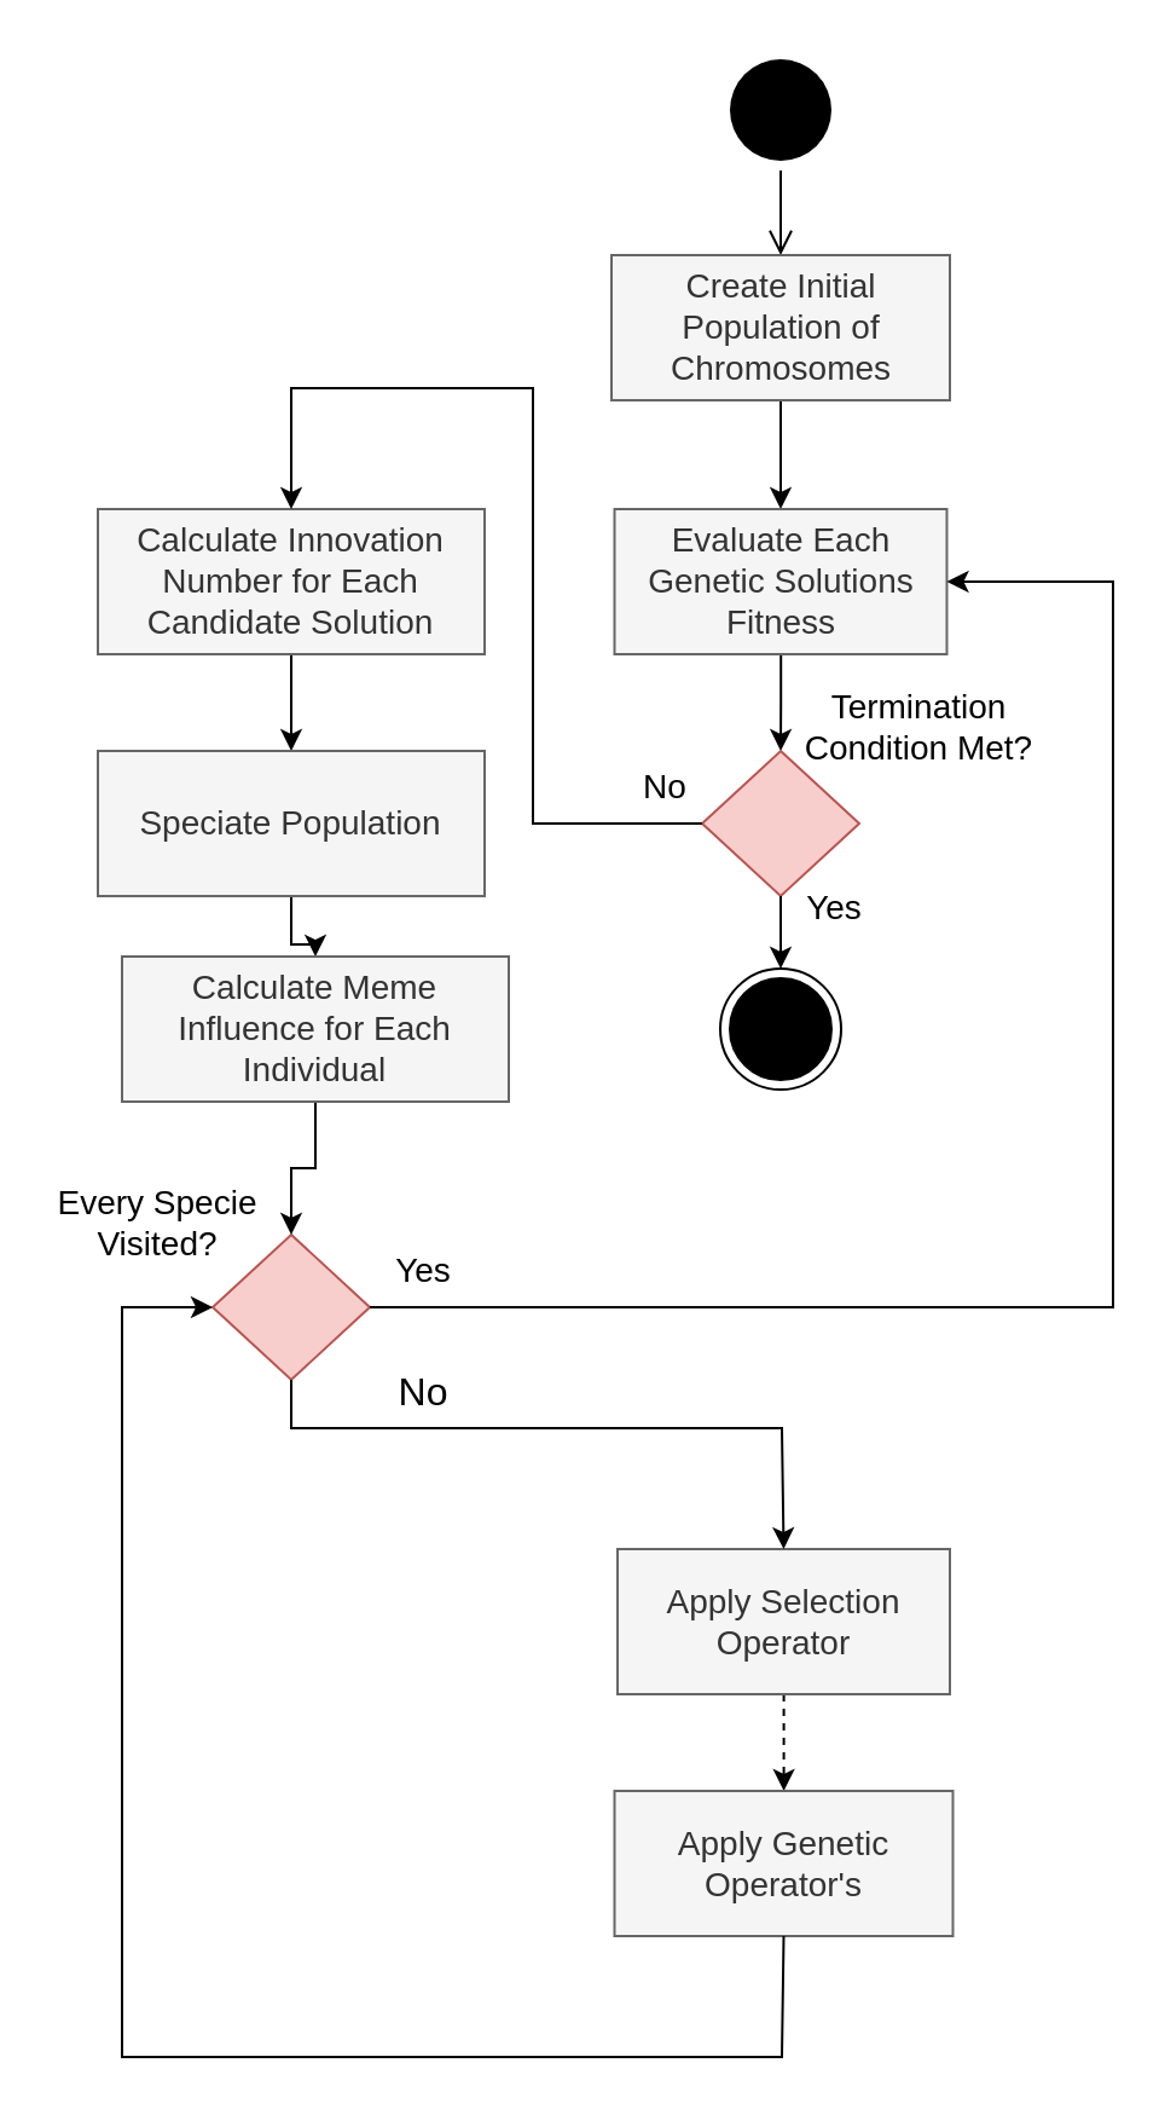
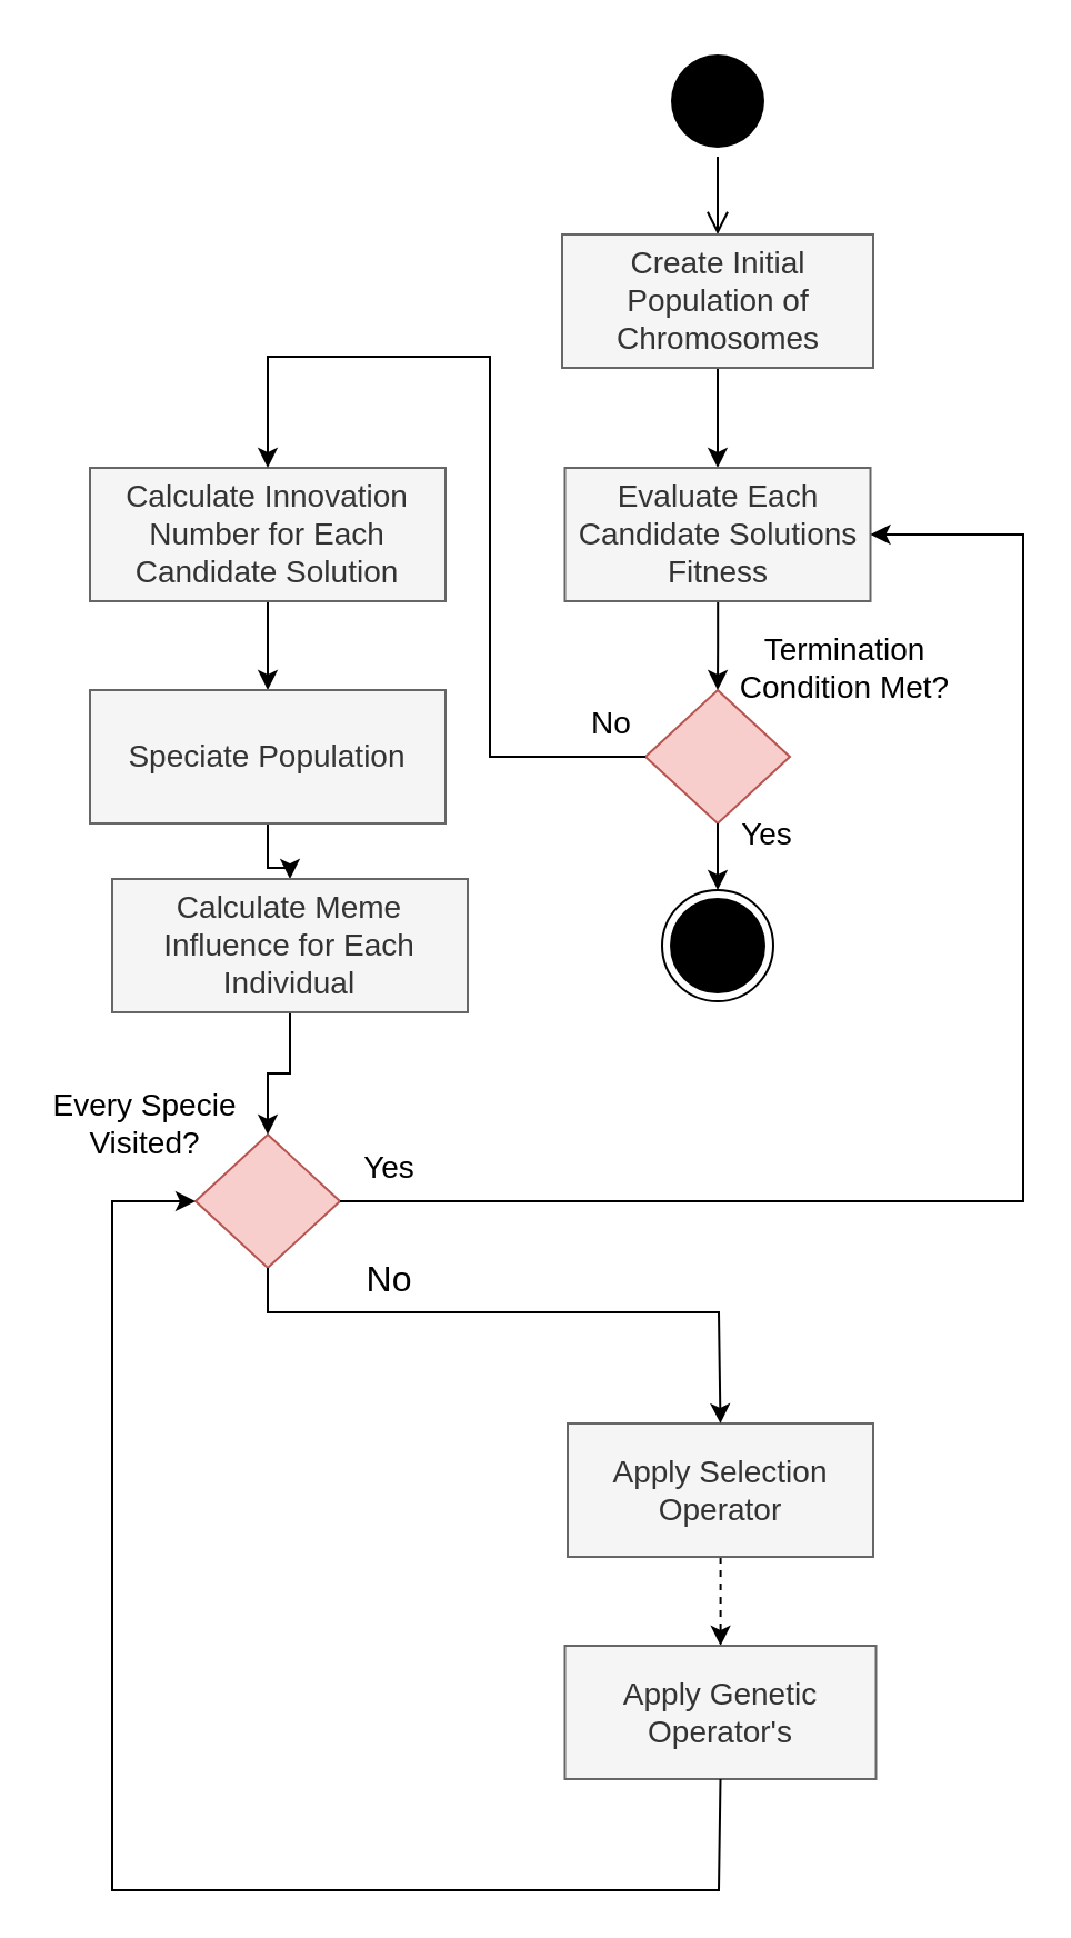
  <mxCell id="0" />
  <mxCell id="1" parent="0" />
  <mxCell id="2" value="" style="ellipse;html=1;shape=startState;fillColor=#000000;strokeColor=none;" vertex="1" parent="1"><mxGeometry x="297.5" y="20" width="50" height="50" as="geometry" /></mxCell>
  <mxCell id="3" value="" style="edgeStyle=orthogonalEdgeStyle;html=1;verticalAlign=bottom;endArrow=open;endSize=8;strokeColor=#000000;rounded=0;entryX=0.5;entryY=0;entryDx=0;entryDy=0;" edge="1" source="2" parent="1" target="5"><mxGeometry relative="1" as="geometry"><mxPoint x="415" y="110" as="targetPoint" /></mxGeometry></mxCell>
  <mxCell id="4" style="edgeStyle=orthogonalEdgeStyle;rounded=0;orthogonalLoop=1;jettySize=auto;html=1;entryX=0.5;entryY=0;entryDx=0;entryDy=0;" edge="1" parent="1" source="5" target="7"><mxGeometry relative="1" as="geometry"><mxPoint x="260" y="220" as="targetPoint" /></mxGeometry></mxCell>
  <mxCell id="5" value="Create Initial Population of Chromosomes" style="html=1;whiteSpace=wrap;fillColor=#f5f5f5;fontColor=#333333;strokeColor=#666666;fontSize=14;" vertex="1" parent="1"><mxGeometry x="252.5" y="105" width="140" height="60" as="geometry" /></mxCell>
  <mxCell id="6" value="" style="edgeStyle=orthogonalEdgeStyle;rounded=0;orthogonalLoop=1;jettySize=auto;html=1;" edge="1" parent="1" source="7" target="17"><mxGeometry relative="1" as="geometry" /></mxCell>
- <mxCell id="7" value="Evaluate Each Genetic Solutions Fitness" style="html=1;whiteSpace=wrap;fillColor=#f5f5f5;fontColor=#333333;strokeColor=#666666;fontSize=14;" vertex="1" parent="1"><mxGeometry x="253.75" y="210" width="137.5" height="60" as="geometry" /></mxCell>
+ <mxCell id="7" value="Evaluate Each Candidate Solutions Fitness" style="html=1;whiteSpace=wrap;fillColor=#f5f5f5;fontColor=#333333;strokeColor=#666666;fontSize=14;" vertex="1" parent="1"><mxGeometry x="253.75" y="210" width="137.5" height="60" as="geometry" /></mxCell>
  <mxCell id="8" value="" style="edgeStyle=orthogonalEdgeStyle;rounded=0;orthogonalLoop=1;jettySize=auto;html=1;" edge="1" parent="1" source="9" target="11"><mxGeometry relative="1" as="geometry" /></mxCell>
  <mxCell id="9" value="Calculate Innovation Number for Each Candidate Solution" style="html=1;whiteSpace=wrap;fillColor=#f5f5f5;fontColor=#333333;strokeColor=#666666;fontSize=14;" vertex="1" parent="1"><mxGeometry x="40" y="210" width="160" height="60" as="geometry" /></mxCell>
  <mxCell id="10" value="" style="edgeStyle=orthogonalEdgeStyle;rounded=0;orthogonalLoop=1;jettySize=auto;html=1;" edge="1" parent="1" source="11" target="23"><mxGeometry relative="1" as="geometry" /></mxCell>
  <mxCell id="11" value="Speciate Population" style="whiteSpace=wrap;html=1;fillColor=#f5f5f5;fontColor=#333333;strokeColor=#666666;fontSize=14;" vertex="1" parent="1"><mxGeometry x="40" y="310" width="160" height="60" as="geometry" /></mxCell>
  <mxCell id="12" value="" style="rhombus;whiteSpace=wrap;html=1;fillColor=#f8cecc;strokeColor=#b85450;" vertex="1" parent="1"><mxGeometry x="87.5" y="510" width="65" height="60" as="geometry" /></mxCell>
  <mxCell id="13" value="Every Specie Visited?" style="text;html=1;align=center;verticalAlign=middle;whiteSpace=wrap;rounded=0;fontSize=14;" vertex="1" parent="1"><mxGeometry x="20" y="490" width="90" height="30" as="geometry" /></mxCell>
  <mxCell id="14" value="" style="edgeStyle=orthogonalEdgeStyle;rounded=0;orthogonalLoop=1;jettySize=auto;html=1;dashed=1;" edge="1" parent="1" source="15" target="16"><mxGeometry relative="1" as="geometry" /></mxCell>
  <mxCell id="15" value="Apply Selection Operator" style="html=1;whiteSpace=wrap;fillColor=#f5f5f5;fontColor=#333333;strokeColor=#666666;fontSize=14;" vertex="1" parent="1"><mxGeometry x="255" y="640" width="137.5" height="60" as="geometry" /></mxCell>
  <mxCell id="16" value="Apply Genetic Operator's" style="html=1;whiteSpace=wrap;fillColor=#f5f5f5;fontColor=#333333;strokeColor=#666666;fontSize=14;" vertex="1" parent="1"><mxGeometry x="253.75" y="740" width="140" height="60" as="geometry" /></mxCell>
  <mxCell id="17" value="" style="rhombus;whiteSpace=wrap;html=1;fillColor=#f8cecc;strokeColor=#b85450;" vertex="1" parent="1"><mxGeometry x="290" y="310" width="65" height="60" as="geometry" /></mxCell>
  <mxCell id="18" value="Termination Condition Met?" style="text;html=1;align=center;verticalAlign=middle;whiteSpace=wrap;rounded=0;fontSize=14;" vertex="1" parent="1"><mxGeometry x="320" y="280" width="120" height="40" as="geometry" /></mxCell>
  <mxCell id="19" value="" style="ellipse;html=1;shape=endState;fillColor=#000000;strokeColor=light-dark(#000000, #ff9090);" vertex="1" parent="1"><mxGeometry x="297.5" y="400" width="50" height="50" as="geometry" /></mxCell>
  <mxCell id="20" value="" style="endArrow=classic;html=1;rounded=0;entryX=0.5;entryY=0;entryDx=0;entryDy=0;exitX=0.5;exitY=1;exitDx=0;exitDy=0;" edge="1" parent="1" source="17" target="19"><mxGeometry width="50" height="50" relative="1" as="geometry"><mxPoint x="350" y="410" as="sourcePoint" /><mxPoint x="540" y="370" as="targetPoint" /></mxGeometry></mxCell>
  <mxCell id="21" value="" style="endArrow=classic;html=1;rounded=0;exitX=0;exitY=0.5;exitDx=0;exitDy=0;entryX=0.5;entryY=0;entryDx=0;entryDy=0;" edge="1" parent="1" source="17" target="9"><mxGeometry width="50" height="50" relative="1" as="geometry"><mxPoint x="120" y="190" as="sourcePoint" /><mxPoint x="170" y="140" as="targetPoint" /><Array as="points"><mxPoint x="220" y="340" /><mxPoint x="220" y="160" /><mxPoint x="120" y="160" /></Array></mxGeometry></mxCell>
  <mxCell id="22" value="" style="edgeStyle=orthogonalEdgeStyle;rounded=0;orthogonalLoop=1;jettySize=auto;html=1;" edge="1" parent="1" source="23" target="12"><mxGeometry relative="1" as="geometry" /></mxCell>
  <mxCell id="23" value="Calculate Meme Influence for Each Individual" style="whiteSpace=wrap;html=1;fillColor=#f5f5f5;fontColor=#333333;strokeColor=#666666;fontSize=14;" vertex="1" parent="1"><mxGeometry x="50" y="395" width="160" height="60" as="geometry" /></mxCell>
  <mxCell id="24" value="" style="endArrow=classic;html=1;rounded=0;exitX=0.5;exitY=1;exitDx=0;exitDy=0;entryX=0.5;entryY=0;entryDx=0;entryDy=0;" edge="1" parent="1" source="12" target="15"><mxGeometry width="50" height="50" relative="1" as="geometry"><mxPoint x="230" y="570" as="sourcePoint" /><mxPoint x="280" y="520" as="targetPoint" /><Array as="points"><mxPoint x="120" y="590" /><mxPoint x="323" y="590" /></Array></mxGeometry></mxCell>
  <mxCell id="25" value="" style="endArrow=classic;html=1;rounded=0;exitX=0.5;exitY=1;exitDx=0;exitDy=0;entryX=0;entryY=0.5;entryDx=0;entryDy=0;" edge="1" parent="1" source="16" target="12"><mxGeometry width="50" height="50" relative="1" as="geometry"><mxPoint x="322.5" y="910" as="sourcePoint" /><mxPoint x="40" y="850" as="targetPoint" /><Array as="points"><mxPoint x="323" y="850" /><mxPoint x="50" y="850" /><mxPoint x="50" y="750" /><mxPoint x="50" y="540" /></Array></mxGeometry></mxCell>
  <mxCell id="26" value="" style="endArrow=classic;html=1;rounded=0;exitX=1;exitY=0.5;exitDx=0;exitDy=0;entryX=1;entryY=0.5;entryDx=0;entryDy=0;" edge="1" parent="1" source="12" target="7"><mxGeometry width="50" height="50" relative="1" as="geometry"><mxPoint x="230" y="540" as="sourcePoint" /><mxPoint x="280" y="490" as="targetPoint" /><Array as="points"><mxPoint x="460" y="540" /><mxPoint x="460" y="240" /></Array></mxGeometry></mxCell>
  <mxCell id="27" value="Yes" style="text;html=1;align=center;verticalAlign=middle;whiteSpace=wrap;rounded=0;fontSize=14;" vertex="1" parent="1"><mxGeometry x="130" y="510" width="90" height="30" as="geometry" /></mxCell>
  <mxCell id="28" value="No" style="text;html=1;align=center;verticalAlign=middle;whiteSpace=wrap;rounded=0;fontSize=16;" vertex="1" parent="1"><mxGeometry x="130" y="560" width="90" height="30" as="geometry" /></mxCell>
  <mxCell id="29" value="Yes" style="text;html=1;align=center;verticalAlign=middle;whiteSpace=wrap;rounded=0;fontSize=14;" vertex="1" parent="1"><mxGeometry x="300" y="360" width="90" height="30" as="geometry" /></mxCell>
  <mxCell id="30" value="No" style="text;html=1;align=center;verticalAlign=middle;whiteSpace=wrap;rounded=0;fontSize=14;" vertex="1" parent="1"><mxGeometry x="230" y="310" width="90" height="30" as="geometry" /></mxCell>
